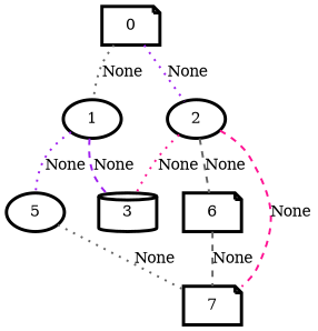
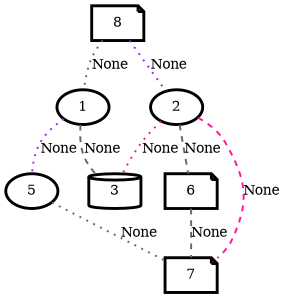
  graph {
    node [penwidth=3 shape=note]
    edge [color=gray40 penwidth=2 style=dotted]
-   n1 [label=0]
+   n1 [label=8]
    n2 [label=1 shape=ellipse]
    n3 [label=2 shape=ellipse]
    n4 [label=3 shape=cylinder]
    n5 [label=5 shape=ellipse]
    n6 [label=6]
    n7 [label=7]
    n1 -- n2 [label=None]
    n1 -- n3 [color=purple label=None]
-   n2 -- n4 [color=purple label=None style=dashed]
+   n2 -- n4 [label=None style=dashed]
    n2 -- n5 [color=purple label=None]
    n3 -- n4 [color=deeppink label=None]
    n3 -- n6 [label=None style=dashed]
    n3 -- n7 [color=deeppink label=None style=dashed]
    n5 -- n7 [label=None]
    n6 -- n7 [label=None style=dashed]
  }
